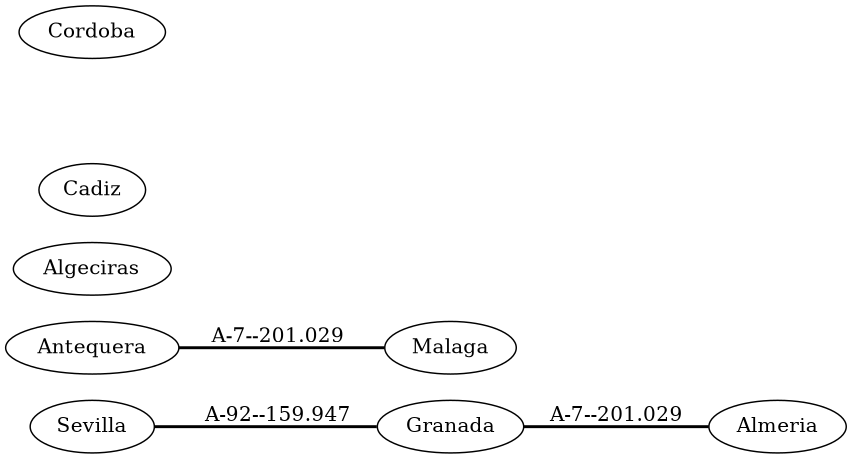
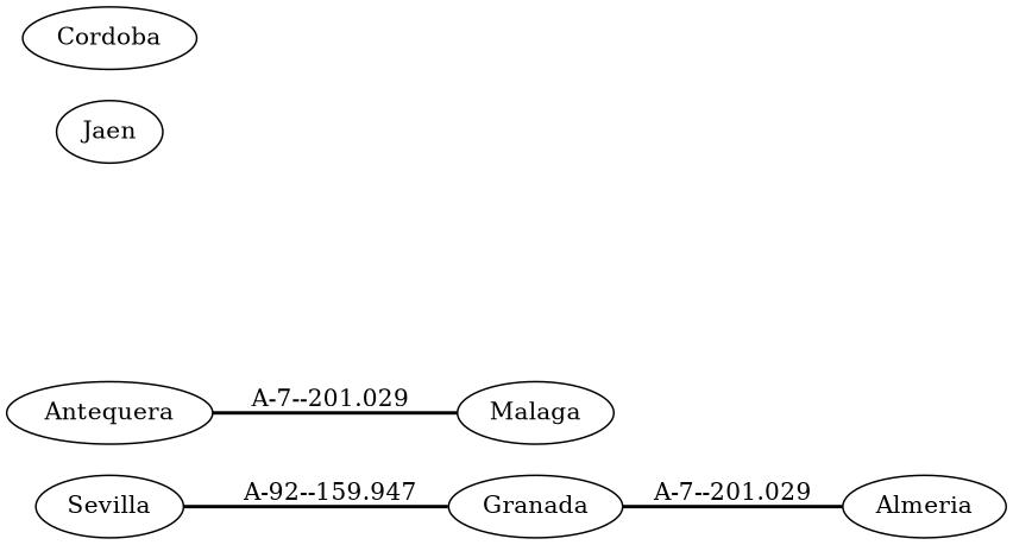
  strict graph {
    rankdir=LR
    node [color=black]
    edge [style=bold]
    n1 [label=Sevilla]
    n2 [label=Granada]
    n3 [label=Antequera]
    n4 [label=Malaga]
    n5 [label=Almeria]
-   n6 [label=Algeciras]
-   n7 [label=Cadiz]
+   n8 [label=Jaen]
    n9 [label=Cordoba]
    n1 -- n2 [label="A-92--159.947"]
    n2 -- n5 [label="A-7--201.029"]
    n3 -- n4 [label="A-7--201.029"]
  }
